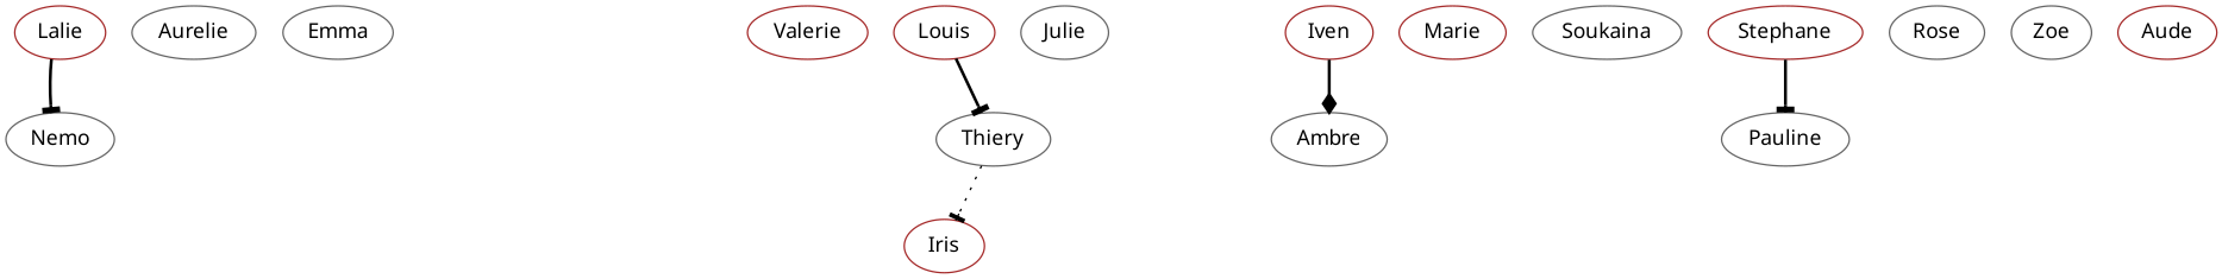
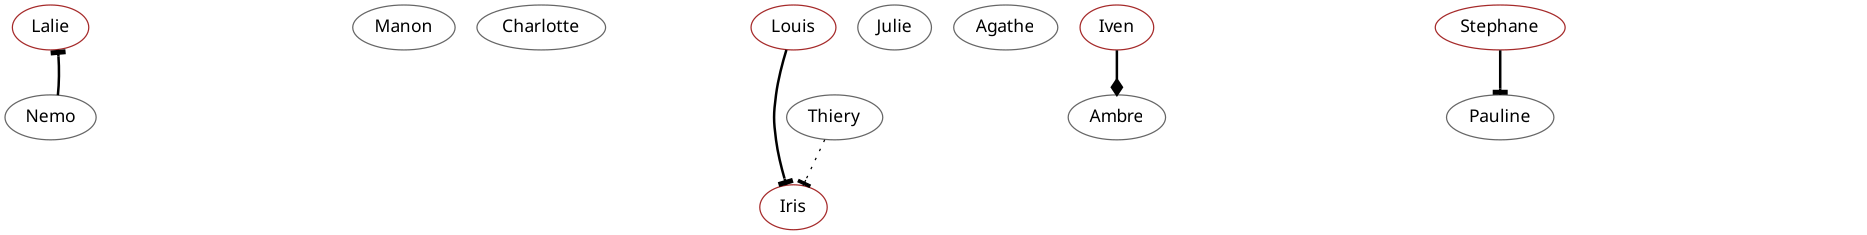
  strict digraph {
    fontname="Noto Sans"
    node [color=gray40 fontname="Noto Sans"]
    edge [arrowhead=tee fontname="Noto Sans" style=bold]
    Lalie [color=brown]
    Nemo
-   Aurelie
-   Emma
-   Valerie [color=brown]
+   Manon
+   Charlotte
    Iris [color=brown]
    Thiery
    Julie
+   Agathe
    Iven [color=brown]
    Ambre
-   Marie [color=brown]
-   Soukaina
    Louis [color=brown]
    Stephane [color=brown]
    Pauline
-   Rose
-   Zoe
-   Aude [color=brown]
-   Lalie -> Nemo
+   Nemo -> Lalie
    Thiery -> Iris [style=dotted]
    Iven -> Ambre [arrowhead=diamond]
-   Louis -> Thiery
+   Louis -> Iris
    Stephane -> Pauline
  }
